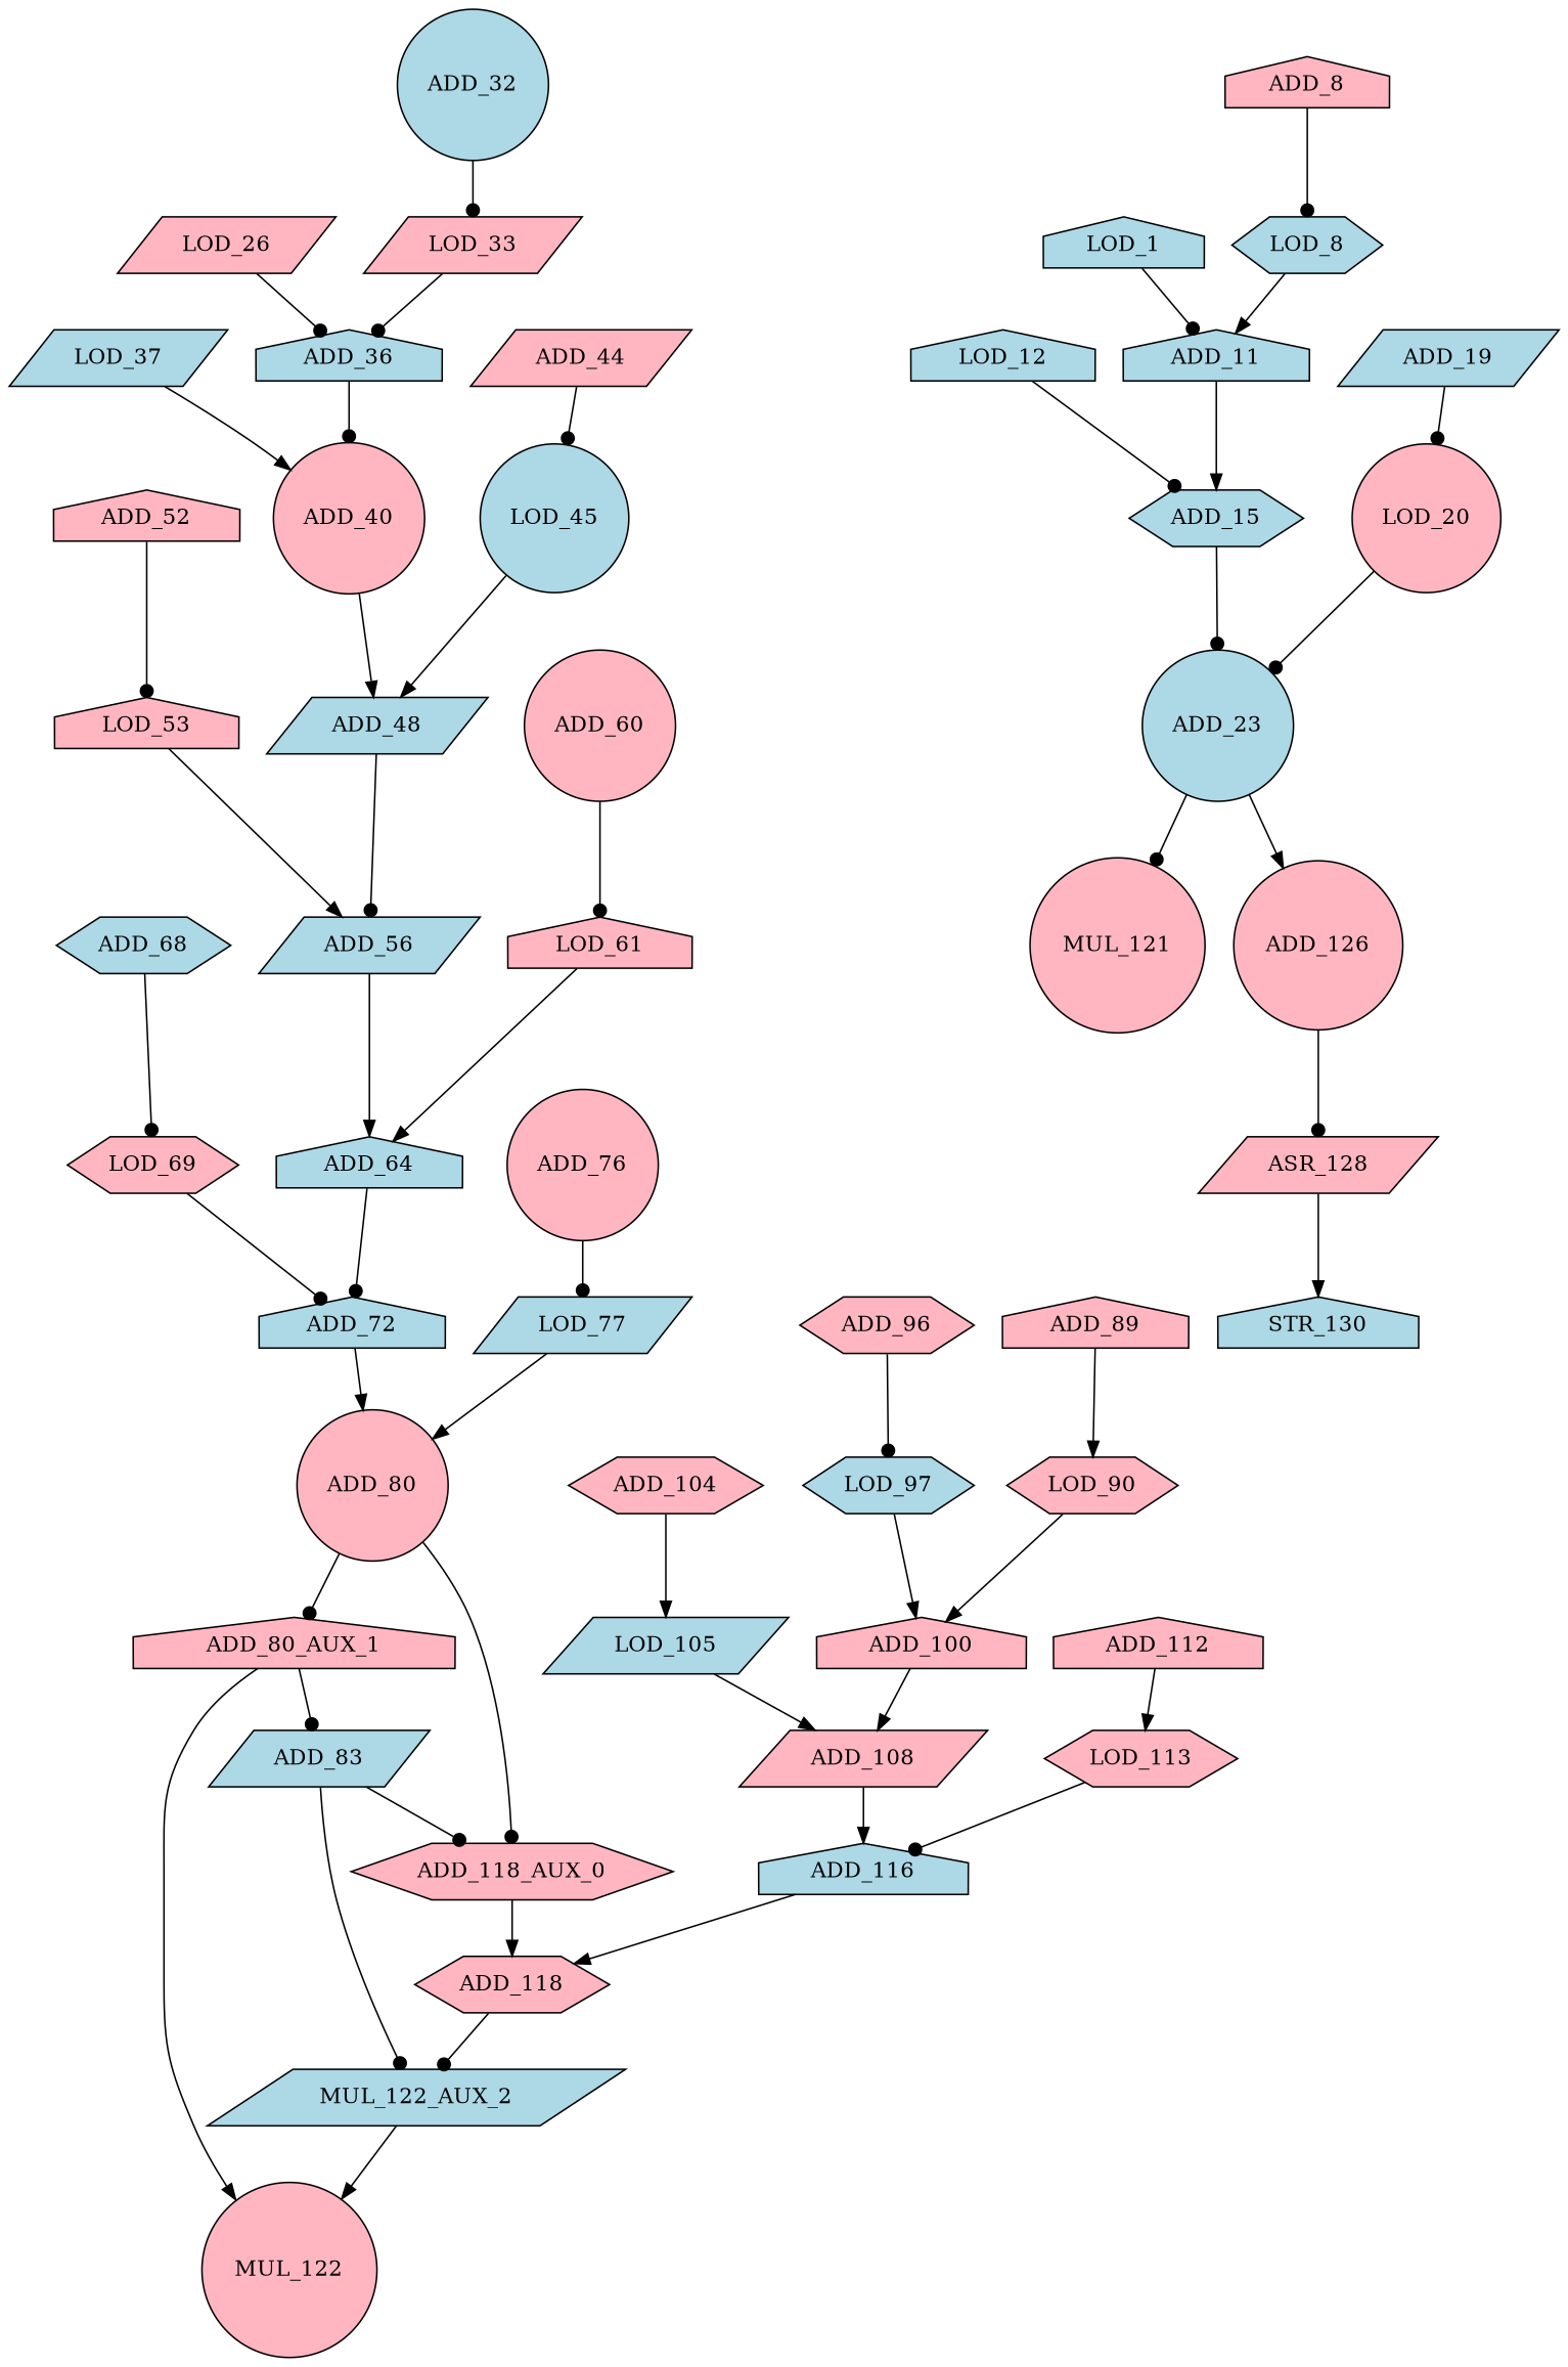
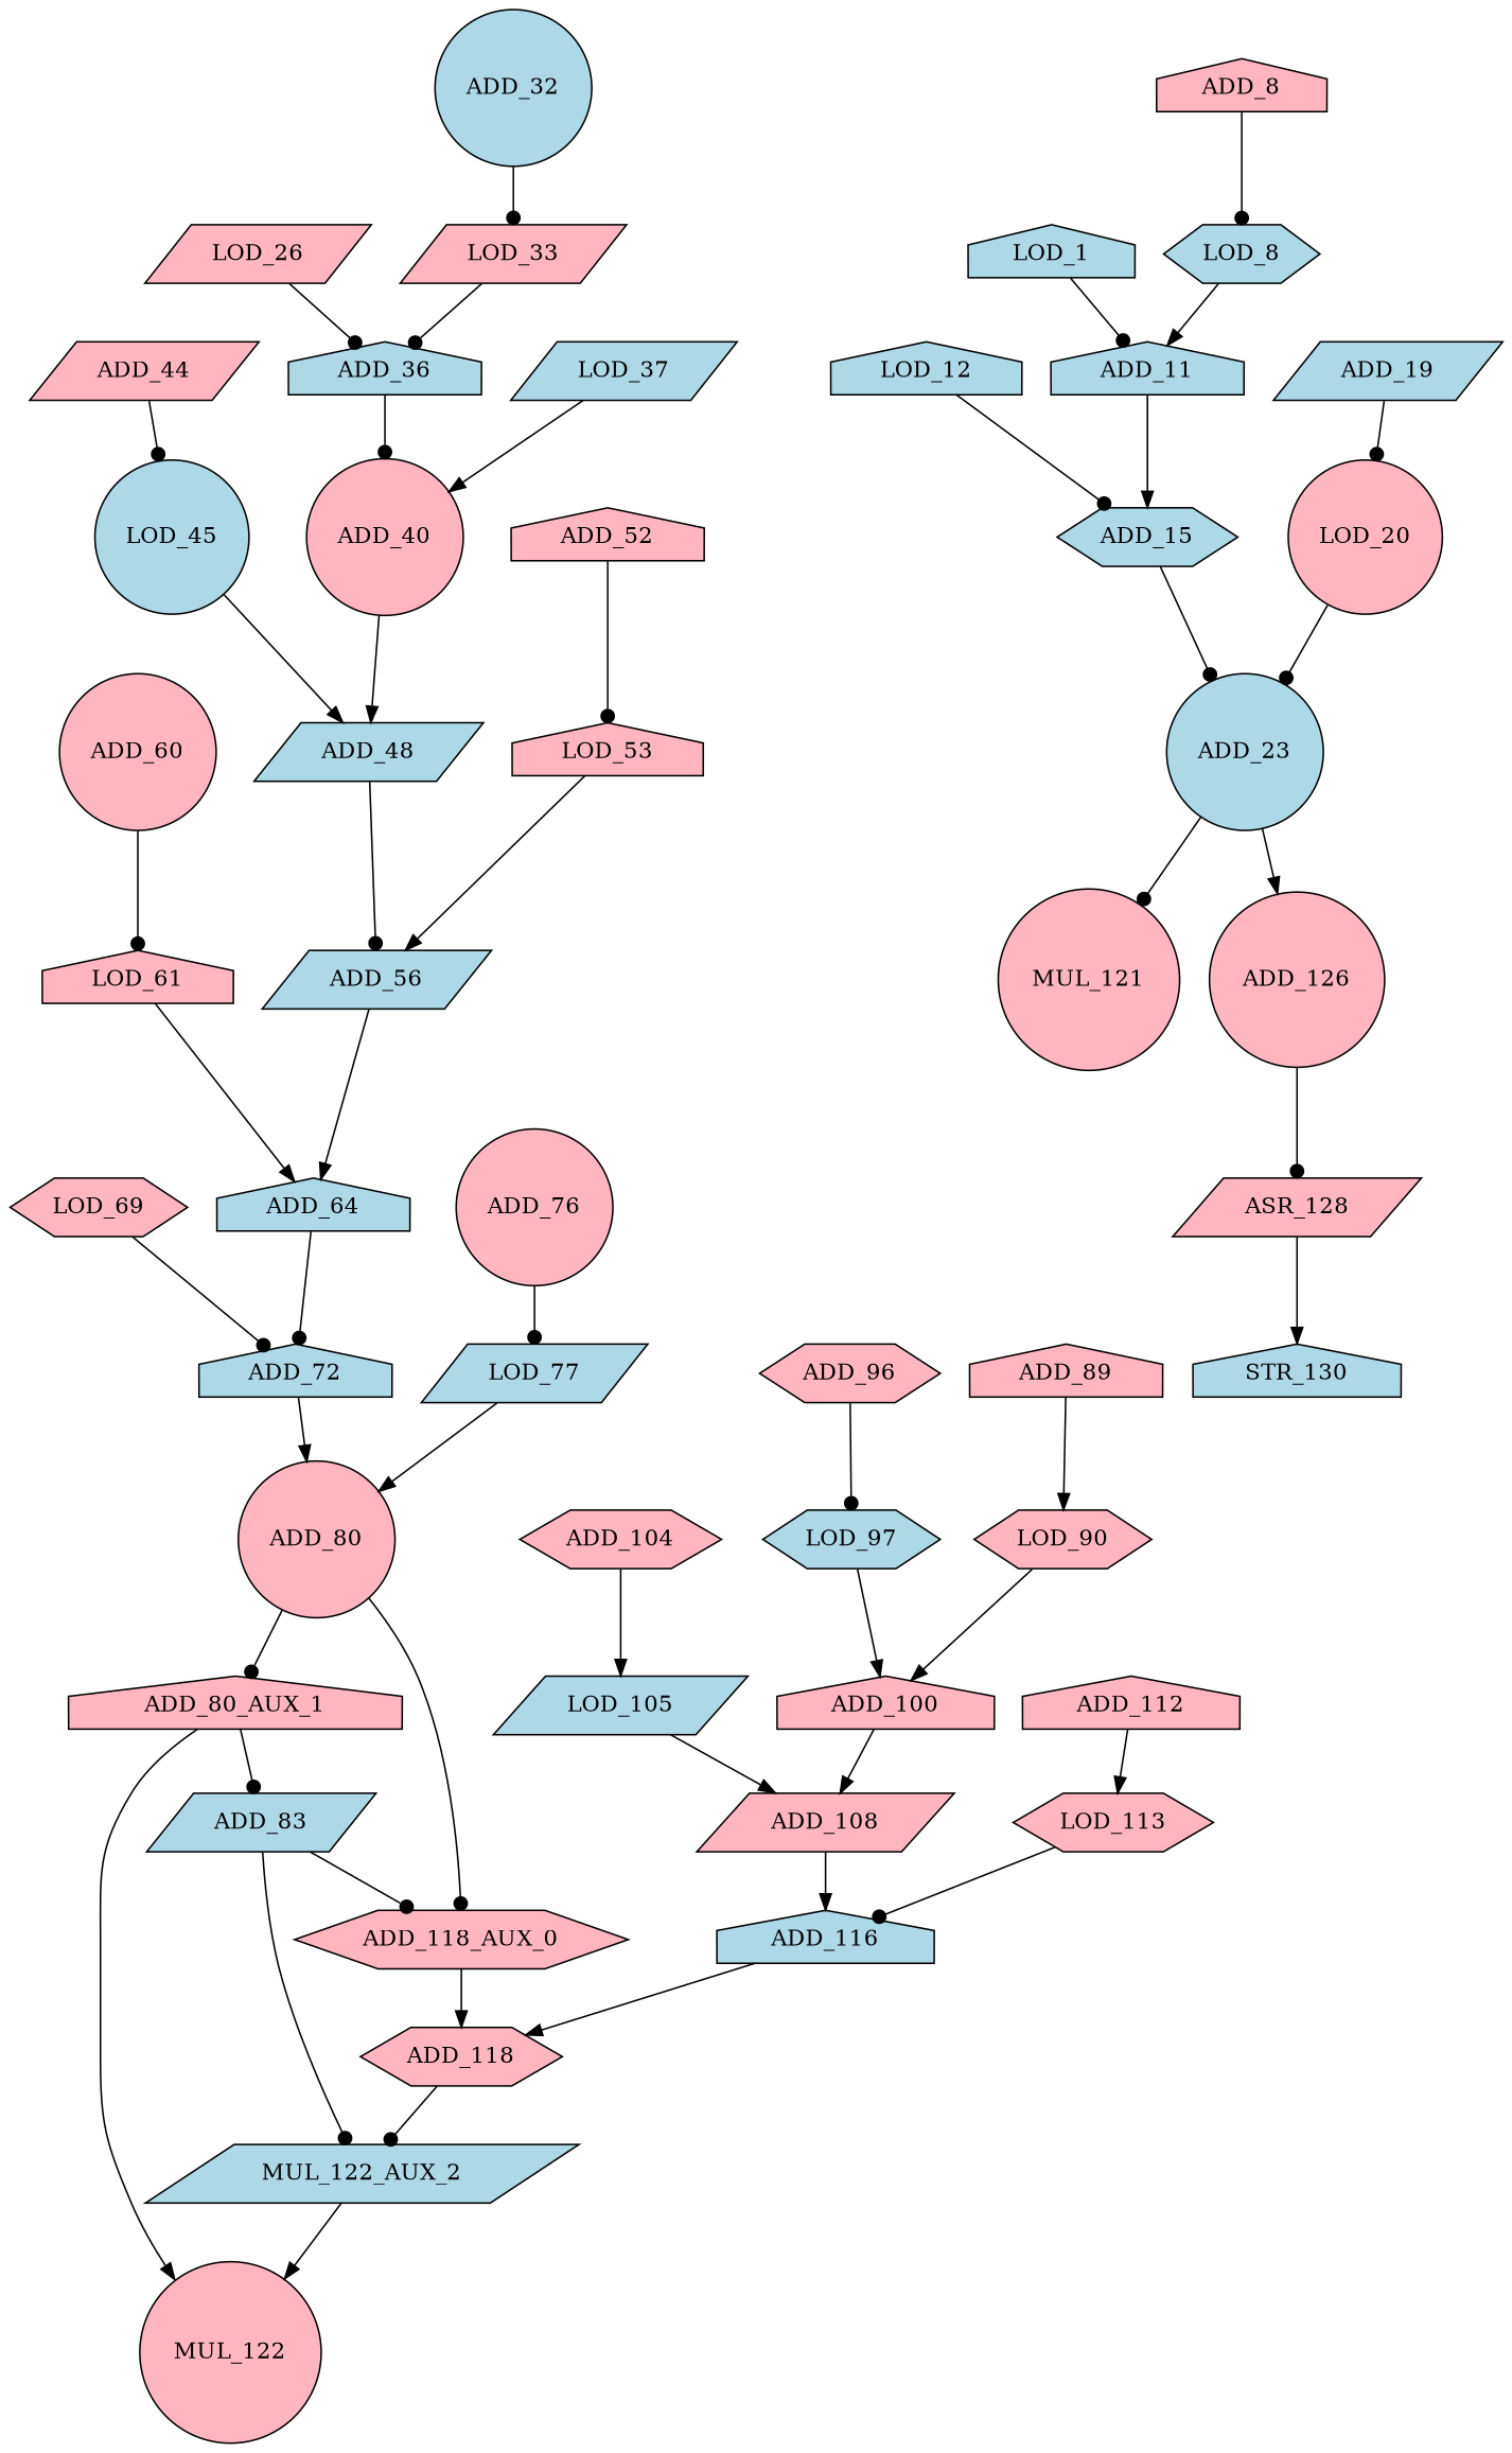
  digraph {
    node [fillcolor=lightpink shape=house style=filled]
    edge [arrowhead=dot]
    n1 [label=LOD_33 shape=parallelogram]
    n2 [fillcolor=lightblue label=ADD_36]
    n3 [label=ADD_40 shape=circle]
    n4 [fillcolor=lightblue label=LOD_12]
    n5 [fillcolor=lightblue label=ADD_15 shape=hexagon]
    n6 [fillcolor=lightblue label=ADD_23 shape=circle]
    n7 [fillcolor=lightblue label=LOD_37 shape=parallelogram]
    n8 [fillcolor=lightblue label=ADD_48 shape=parallelogram]
-   n9 [fillcolor=lightblue label=ADD_68 shape=hexagon]
    n10 [label=LOD_69 shape=hexagon]
    n11 [fillcolor=lightblue label=ADD_72]
    n12 [label=MUL_121 shape=circle]
    n13 [label=LOD_90 shape=hexagon]
    n14 [label=ADD_100]
    n15 [label=ADD_108 shape=parallelogram]
    n16 [label=ADD_126 shape=circle]
    n17 [label=ASR_128 shape=parallelogram]
    n18 [label=ADD_118 shape=hexagon]
    n19 [fillcolor=lightblue label=MUL_122_AUX_2 shape=parallelogram]
    n20 [label=MUL_122 shape=circle]
    n21 [label=LOD_61]
    n22 [fillcolor=lightblue label=ADD_64]
    n23 [fillcolor=lightblue label=ADD_83 shape=parallelogram]
    n24 [label=ADD_118_AUX_0 shape=hexagon]
    n25 [fillcolor=lightblue label=ADD_19 shape=parallelogram]
    n26 [label=LOD_20 shape=circle]
    n27 [label=ADD_80 shape=circle]
    n28 [label=ADD_80_AUX_1]
    n29 [label=ADD_89]
    n30 [label=ADD_104 shape=hexagon]
    n31 [fillcolor=lightblue label=LOD_105 shape=parallelogram]
    n32 [fillcolor=lightblue label=STR_130]
    n33 [label=ADD_60 shape=circle]
    n34 [fillcolor=lightblue label=LOD_1]
    n35 [fillcolor=lightblue label=ADD_11]
    n36 [label=ADD_8]
    n37 [fillcolor=lightblue label=LOD_8 shape=hexagon]
    n38 [fillcolor=lightblue label=ADD_56 shape=parallelogram]
    n39 [fillcolor=lightblue label=ADD_116]
    n40 [label=LOD_26 shape=parallelogram]
    n41 [label=ADD_96 shape=hexagon]
    n42 [fillcolor=lightblue label=LOD_97 shape=hexagon]
    n43 [label=LOD_53]
    n44 [fillcolor=lightblue label=LOD_45 shape=circle]
    n45 [label=ADD_44 shape=parallelogram]
    n46 [label=ADD_52]
    n47 [label=LOD_113 shape=hexagon]
    n48 [fillcolor=lightblue label=ADD_32 shape=circle]
    n49 [fillcolor=lightblue label=LOD_77 shape=parallelogram]
    n50 [label=ADD_112]
    n51 [label=ADD_76 shape=circle]
    n1 -> n2
    n2 -> n3
    n3 -> n8 [arrowhead=normal]
    n4 -> n5
    n5 -> n6
    n6 -> n12
    n6 -> n16 [arrowhead=normal]
    n7 -> n3 [arrowhead=normal]
    n8 -> n38
-   n9 -> n10
    n10 -> n11
    n11 -> n27 [arrowhead=normal]
    n13 -> n14 [arrowhead=normal]
    n14 -> n15 [arrowhead=normal]
    n15 -> n39 [arrowhead=normal]
    n16 -> n17
    n17 -> n32 [arrowhead=normal]
    n18 -> n19
    n19 -> n20 [arrowhead=normal]
    n21 -> n22 [arrowhead=normal]
    n22 -> n11
    n23 -> n19
    n23 -> n24
    n24 -> n18 [arrowhead=normal]
    n25 -> n26
    n26 -> n6
    n27 -> n24
    n27 -> n28
    n28 -> n20 [arrowhead=normal]
    n28 -> n23
    n29 -> n13 [arrowhead=normal]
    n30 -> n31 [arrowhead=normal]
    n31 -> n15 [arrowhead=normal]
    n33 -> n21
    n34 -> n35
    n35 -> n5 [arrowhead=normal]
    n36 -> n37
    n37 -> n35 [arrowhead=normal]
    n38 -> n22 [arrowhead=normal]
    n39 -> n18 [arrowhead=normal]
    n40 -> n2
    n41 -> n42
    n42 -> n14 [arrowhead=normal]
    n43 -> n38 [arrowhead=normal]
    n44 -> n8 [arrowhead=normal]
    n45 -> n44
    n46 -> n43
    n47 -> n39
    n48 -> n1
    n49 -> n27 [arrowhead=normal]
    n50 -> n47 [arrowhead=normal]
    n51 -> n49
  }
